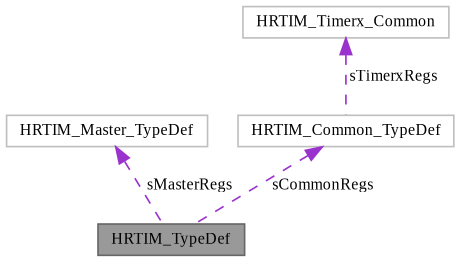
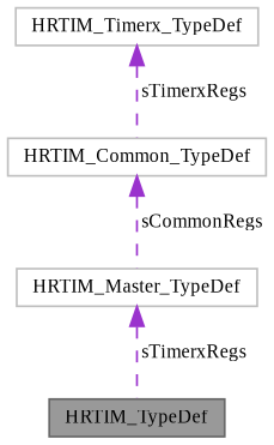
  digraph {
    fontname="Liberation Serif"
    node [color=grey75 fillcolor=white fontname="Liberation Serif" fontsize=10 shape=box style=filled]
    edge [color=darkorchid3 dir=back fontname="Liberation Serif" fontsize=10 labelfontname=Helvetica labelfontsize=10 style=dashed]
    n1 [color=gray40 fillcolor=grey60 fontcolor=black height=0.2 label=HRTIM_TypeDef width=0.4]
    n2 [height=0.2 label=HRTIM_Master_TypeDef width=0.4]
-   n3 [height=0.2 label=HRTIM_Timerx_Common width=0.4]
+   n3 [height=0.2 label=HRTIM_Timerx_TypeDef width=0.4]
    n4 [height=0.2 label=HRTIM_Common_TypeDef width=0.4]
-   n2 -> n1 [label=" sMasterRegs"]
+   n2 -> n1 [label=" sTimerxRegs"]
    n3 -> n4 [label=" sTimerxRegs"]
-   n4 -> n1 [label=" sCommonRegs"]
+   n4 -> n2 [label=" sCommonRegs"]
  }
